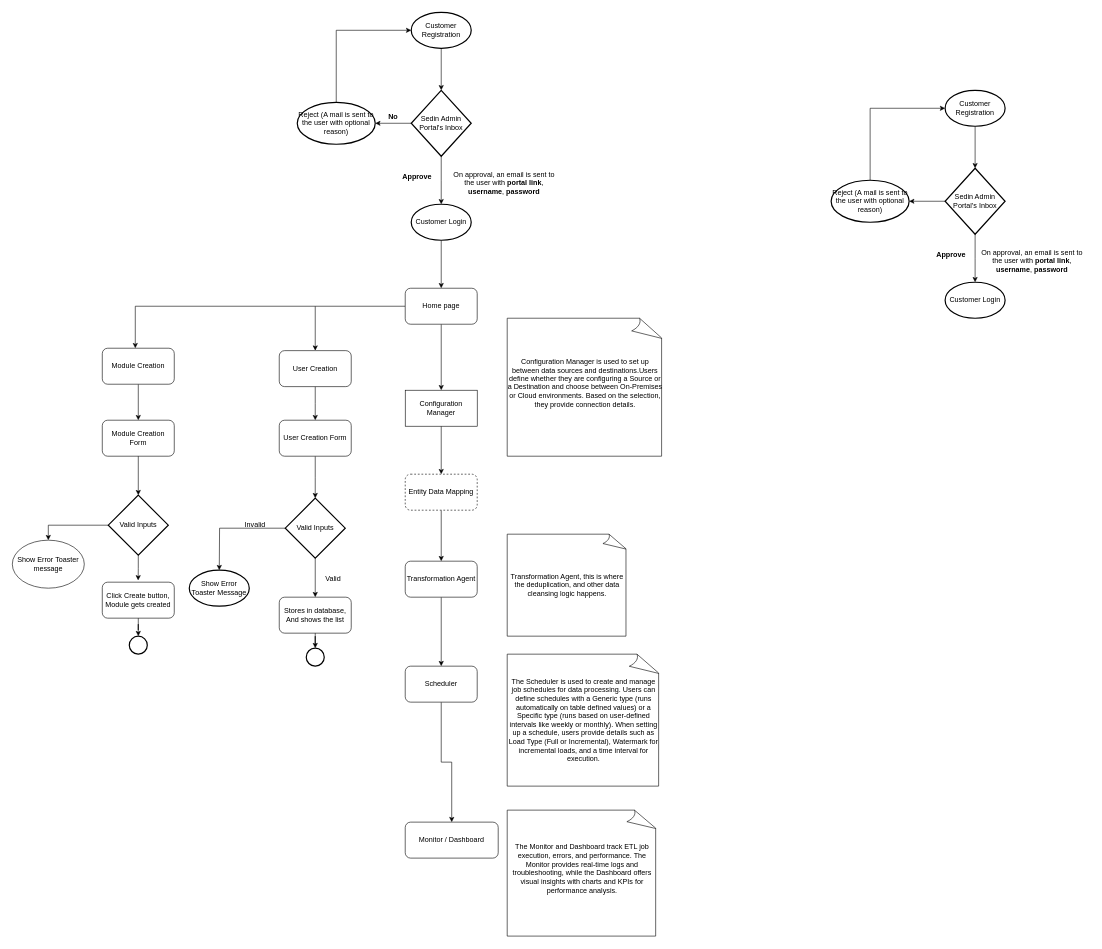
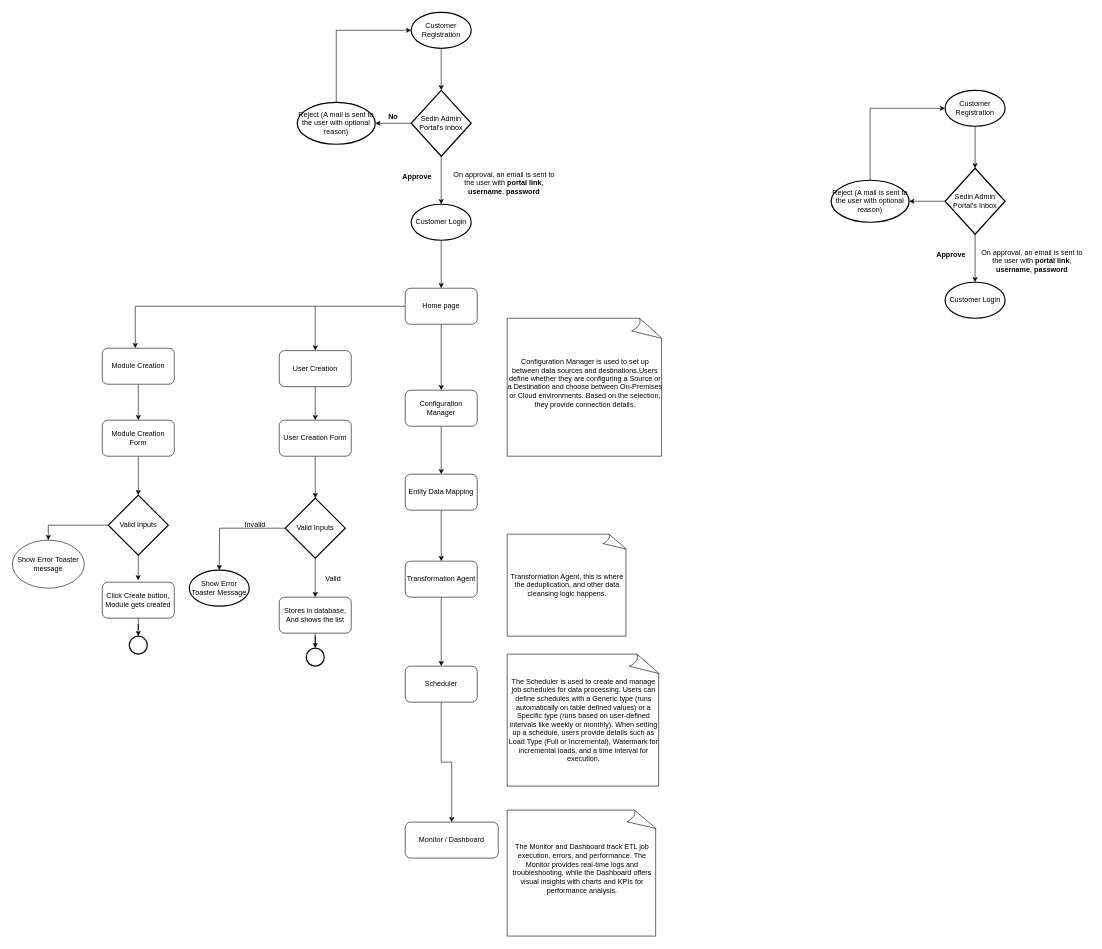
  <mxCell id="0" />
  <mxCell id="1" parent="0" />
  <mxCell id="2" value="" style="edgeStyle=orthogonalEdgeStyle;rounded=0;orthogonalLoop=1;jettySize=auto;html=1;" parent="1" source="3" target="5" edge="1"><mxGeometry relative="1" as="geometry" /></mxCell>
  <mxCell id="3" value="Customer Registration" style="strokeWidth=2;html=1;shape=mxgraph.flowchart.start_1;whiteSpace=wrap;" parent="1" vertex="1"><mxGeometry x="685" y="20" width="100" height="60" as="geometry" /></mxCell>
  <mxCell id="4" style="edgeStyle=orthogonalEdgeStyle;rounded=0;orthogonalLoop=1;jettySize=auto;html=1;" parent="1" source="5" edge="1"><mxGeometry relative="1" as="geometry"><mxPoint x="735" y="340" as="targetPoint" /></mxGeometry></mxCell>
  <mxCell id="5" value="Sedin Admin Portal's Inbox" style="rhombus;whiteSpace=wrap;html=1;strokeWidth=2;" parent="1" vertex="1"><mxGeometry x="685" y="150" width="100" height="110" as="geometry" /></mxCell>
  <mxCell id="6" style="edgeStyle=orthogonalEdgeStyle;rounded=0;orthogonalLoop=1;jettySize=auto;html=1;entryX=0.5;entryY=0;entryDx=0;entryDy=0;exitX=0.5;exitY=1;exitDx=0;exitDy=0;" parent="1" source="64" target="16" edge="1"><mxGeometry relative="1" as="geometry" /></mxCell>
  <mxCell id="7" style="edgeStyle=orthogonalEdgeStyle;rounded=0;orthogonalLoop=1;jettySize=auto;html=1;entryX=0.5;entryY=0;entryDx=0;entryDy=0;exitX=0;exitY=0.5;exitDx=0;exitDy=0;" parent="1" source="64" target="25" edge="1"><mxGeometry relative="1" as="geometry" /></mxCell>
  <mxCell id="8" style="edgeStyle=orthogonalEdgeStyle;rounded=0;orthogonalLoop=1;jettySize=auto;html=1;entryX=0.5;entryY=0;entryDx=0;entryDy=0;" edge="1" parent="1" source="9" target="64"><mxGeometry relative="1" as="geometry" /></mxCell>
  <mxCell id="9" value="Customer Login" style="strokeWidth=2;html=1;shape=mxgraph.flowchart.start_1;whiteSpace=wrap;" parent="1" vertex="1"><mxGeometry x="685" y="340" width="100" height="60" as="geometry" /></mxCell>
  <mxCell id="10" value="Reject (A mail is sent to the user with optional reason)" style="strokeWidth=2;html=1;shape=mxgraph.flowchart.start_1;whiteSpace=wrap;" parent="1" vertex="1"><mxGeometry x="495" y="170" width="130" height="70" as="geometry" /></mxCell>
  <mxCell id="11" style="edgeStyle=orthogonalEdgeStyle;rounded=0;orthogonalLoop=1;jettySize=auto;html=1;entryX=1;entryY=0.5;entryDx=0;entryDy=0;entryPerimeter=0;" parent="1" source="5" target="10" edge="1"><mxGeometry relative="1" as="geometry" /></mxCell>
  <mxCell id="12" style="edgeStyle=orthogonalEdgeStyle;rounded=0;orthogonalLoop=1;jettySize=auto;html=1;entryX=0;entryY=0.5;entryDx=0;entryDy=0;entryPerimeter=0;" parent="1" source="10" target="3" edge="1"><mxGeometry relative="1" as="geometry"><Array as="points"><mxPoint x="560" y="50" /></Array></mxGeometry></mxCell>
  <mxCell id="13" value="&lt;b&gt;Approve&lt;/b&gt;" style="text;html=1;align=center;verticalAlign=middle;whiteSpace=wrap;rounded=0;" parent="1" vertex="1"><mxGeometry x="665" y="280" width="60" height="30" as="geometry" /></mxCell>
  <mxCell id="14" value="On approval, an email is sent to the user with &lt;b&gt;portal link&lt;/b&gt;, &lt;b&gt;username&lt;/b&gt;, &lt;b&gt;password&lt;/b&gt;" style="text;html=1;align=center;verticalAlign=middle;whiteSpace=wrap;rounded=0;" parent="1" vertex="1"><mxGeometry x="745" y="290" width="190" height="30" as="geometry" /></mxCell>
  <mxCell id="15" style="edgeStyle=orthogonalEdgeStyle;rounded=0;orthogonalLoop=1;jettySize=auto;html=1;" parent="1" source="16" target="18" edge="1"><mxGeometry relative="1" as="geometry" /></mxCell>
- <mxCell id="16" value="Configuration Manager" style="whiteSpace=wrap;html=1;rounded=0;" parent="1" vertex="1"><mxGeometry x="675" y="650" width="120" height="60" as="geometry" /></mxCell>
+ <mxCell id="16" value="Configuration Manager" style="rounded=1;whiteSpace=wrap;html=1;" parent="1" vertex="1"><mxGeometry x="675" y="650" width="120" height="60" as="geometry" /></mxCell>
  <mxCell id="17" style="edgeStyle=orthogonalEdgeStyle;rounded=0;orthogonalLoop=1;jettySize=auto;html=1;entryX=0.5;entryY=0;entryDx=0;entryDy=0;" parent="1" source="18" target="20" edge="1"><mxGeometry relative="1" as="geometry"><mxPoint x="735" y="880" as="targetPoint" /></mxGeometry></mxCell>
- <mxCell id="18" value="Entity Data Mapping" style="rounded=1;whiteSpace=wrap;html=1;dashed=1;" parent="1" vertex="1"><mxGeometry x="675" y="790" width="120" height="60" as="geometry" /></mxCell>
+ <mxCell id="18" value="Entity Data Mapping" style="rounded=1;whiteSpace=wrap;html=1;" parent="1" vertex="1"><mxGeometry x="675" y="790" width="120" height="60" as="geometry" /></mxCell>
  <mxCell id="19" value="" style="edgeStyle=orthogonalEdgeStyle;rounded=0;orthogonalLoop=1;jettySize=auto;html=1;" parent="1" source="20" target="22" edge="1"><mxGeometry relative="1" as="geometry" /></mxCell>
  <mxCell id="20" value="Transformation Agent" style="rounded=1;whiteSpace=wrap;html=1;" parent="1" vertex="1"><mxGeometry x="675" y="935" width="120" height="60" as="geometry" /></mxCell>
  <mxCell id="21" value="" style="edgeStyle=orthogonalEdgeStyle;rounded=0;orthogonalLoop=1;jettySize=auto;html=1;" parent="1" source="22" target="23" edge="1"><mxGeometry relative="1" as="geometry" /></mxCell>
  <mxCell id="22" value="Scheduler" style="rounded=1;whiteSpace=wrap;html=1;" parent="1" vertex="1"><mxGeometry x="675" y="1110" width="120" height="60" as="geometry" /></mxCell>
  <mxCell id="23" value="Monitor / Dashboard" style="rounded=1;whiteSpace=wrap;html=1;" parent="1" vertex="1"><mxGeometry x="675" y="1370" width="155" height="60" as="geometry" /></mxCell>
  <mxCell id="24" style="edgeStyle=orthogonalEdgeStyle;rounded=0;orthogonalLoop=1;jettySize=auto;html=1;" parent="1" source="25" edge="1"><mxGeometry relative="1" as="geometry"><mxPoint x="525" y="700" as="targetPoint" /></mxGeometry></mxCell>
  <mxCell id="25" value="User Creation" style="rounded=1;whiteSpace=wrap;html=1;" parent="1" vertex="1"><mxGeometry x="465" y="584" width="120" height="60" as="geometry" /></mxCell>
  <mxCell id="26" value="" style="edgeStyle=orthogonalEdgeStyle;rounded=0;orthogonalLoop=1;jettySize=auto;html=1;" parent="1" source="27" edge="1"><mxGeometry relative="1" as="geometry"><mxPoint x="525" y="830" as="targetPoint" /></mxGeometry></mxCell>
  <mxCell id="27" value="User Creation Form" style="rounded=1;whiteSpace=wrap;html=1;" parent="1" vertex="1"><mxGeometry x="465" y="700" width="120" height="60" as="geometry" /></mxCell>
  <mxCell id="28" style="edgeStyle=orthogonalEdgeStyle;rounded=0;orthogonalLoop=1;jettySize=auto;html=1;" parent="1" source="30" edge="1"><mxGeometry relative="1" as="geometry"><mxPoint x="365" y="950" as="targetPoint" /></mxGeometry></mxCell>
  <mxCell id="29" style="edgeStyle=orthogonalEdgeStyle;rounded=0;orthogonalLoop=1;jettySize=auto;html=1;entryX=0.5;entryY=0;entryDx=0;entryDy=0;exitX=0.5;exitY=1;exitDx=0;exitDy=0;exitPerimeter=0;" parent="1" source="30" target="33" edge="1"><mxGeometry relative="1" as="geometry"><Array as="points" /></mxGeometry></mxCell>
  <mxCell id="30" value="Valid Inputs" style="strokeWidth=2;html=1;shape=mxgraph.flowchart.decision;whiteSpace=wrap;" parent="1" vertex="1"><mxGeometry x="475" y="830" width="100" height="100" as="geometry" /></mxCell>
  <mxCell id="31" value="Show Error Toaster Message" style="strokeWidth=2;html=1;shape=mxgraph.flowchart.start_1;whiteSpace=wrap;" parent="1" vertex="1"><mxGeometry x="315" y="950" width="100" height="60" as="geometry" /></mxCell>
  <mxCell id="32" value="Invalid" style="text;html=1;align=center;verticalAlign=middle;whiteSpace=wrap;rounded=0;" parent="1" vertex="1"><mxGeometry x="395" y="860" width="60" height="30" as="geometry" /></mxCell>
  <mxCell id="33" value="Stores in database, And shows the list" style="rounded=1;whiteSpace=wrap;html=1;" parent="1" vertex="1"><mxGeometry x="465" y="995" width="120" height="60" as="geometry" /></mxCell>
  <mxCell id="34" value="" style="strokeWidth=2;html=1;shape=mxgraph.flowchart.start_2;whiteSpace=wrap;" parent="1" vertex="1"><mxGeometry x="510" y="1080" width="30" height="30" as="geometry" /></mxCell>
  <mxCell id="35" style="edgeStyle=orthogonalEdgeStyle;rounded=0;orthogonalLoop=1;jettySize=auto;html=1;entryX=0.5;entryY=0;entryDx=0;entryDy=0;entryPerimeter=0;" parent="1" source="33" target="34" edge="1"><mxGeometry relative="1" as="geometry" /></mxCell>
  <mxCell id="36" value="Valid" style="text;html=1;align=center;verticalAlign=middle;whiteSpace=wrap;rounded=0;" parent="1" vertex="1"><mxGeometry x="525" y="950" width="60" height="30" as="geometry" /></mxCell>
  <mxCell id="37" value="" style="edgeStyle=orthogonalEdgeStyle;rounded=0;orthogonalLoop=1;jettySize=auto;html=1;" parent="1" source="38" target="40" edge="1"><mxGeometry relative="1" as="geometry" /></mxCell>
  <mxCell id="38" value="Customer Registration" style="strokeWidth=2;html=1;shape=mxgraph.flowchart.start_1;whiteSpace=wrap;" parent="1" vertex="1"><mxGeometry x="1575" y="150" width="100" height="60" as="geometry" /></mxCell>
  <mxCell id="39" style="edgeStyle=orthogonalEdgeStyle;rounded=0;orthogonalLoop=1;jettySize=auto;html=1;" parent="1" source="40" edge="1"><mxGeometry relative="1" as="geometry"><mxPoint x="1625" y="470" as="targetPoint" /></mxGeometry></mxCell>
  <mxCell id="40" value="Sedin Admin Portal's Inbox" style="rhombus;whiteSpace=wrap;html=1;strokeWidth=2;" parent="1" vertex="1"><mxGeometry x="1575" y="280" width="100" height="110" as="geometry" /></mxCell>
  <mxCell id="41" value="Reject (A mail is sent to the user with optional reason)" style="strokeWidth=2;html=1;shape=mxgraph.flowchart.start_1;whiteSpace=wrap;" parent="1" vertex="1"><mxGeometry x="1385" y="300" width="130" height="70" as="geometry" /></mxCell>
  <mxCell id="42" style="edgeStyle=orthogonalEdgeStyle;rounded=0;orthogonalLoop=1;jettySize=auto;html=1;entryX=1;entryY=0.5;entryDx=0;entryDy=0;entryPerimeter=0;" parent="1" source="40" target="41" edge="1"><mxGeometry relative="1" as="geometry" /></mxCell>
  <mxCell id="43" style="edgeStyle=orthogonalEdgeStyle;rounded=0;orthogonalLoop=1;jettySize=auto;html=1;entryX=0;entryY=0.5;entryDx=0;entryDy=0;entryPerimeter=0;" parent="1" source="41" target="38" edge="1"><mxGeometry relative="1" as="geometry"><Array as="points"><mxPoint x="1450" y="180" /></Array></mxGeometry></mxCell>
  <mxCell id="44" value="&lt;b&gt;Approve&lt;/b&gt;" style="text;html=1;align=center;verticalAlign=middle;whiteSpace=wrap;rounded=0;" parent="1" vertex="1"><mxGeometry x="1555" y="410" width="60" height="30" as="geometry" /></mxCell>
  <mxCell id="45" value="On approval, an email is sent to the user with &lt;b&gt;portal link&lt;/b&gt;, &lt;b&gt;username&lt;/b&gt;, &lt;b&gt;password&lt;/b&gt;" style="text;html=1;align=center;verticalAlign=middle;whiteSpace=wrap;rounded=0;" parent="1" vertex="1"><mxGeometry x="1625" y="420" width="190" height="30" as="geometry" /></mxCell>
  <mxCell id="46" value="Customer Login" style="strokeWidth=2;html=1;shape=mxgraph.flowchart.start_1;whiteSpace=wrap;" parent="1" vertex="1"><mxGeometry x="1575" y="470" width="100" height="60" as="geometry" /></mxCell>
  <mxCell id="47" value="" style="edgeStyle=orthogonalEdgeStyle;rounded=0;orthogonalLoop=1;jettySize=auto;html=1;" parent="1" edge="1"><mxGeometry relative="1" as="geometry"><mxPoint x="525" y="510" as="sourcePoint" /><mxPoint x="225" y="580" as="targetPoint" /><Array as="points"><mxPoint x="225" y="510" /></Array></mxGeometry></mxCell>
  <mxCell id="48" value="Module Creation Form" style="whiteSpace=wrap;html=1;rounded=1;" parent="1" vertex="1"><mxGeometry x="170" y="700" width="120" height="60" as="geometry" /></mxCell>
  <mxCell id="49" value="" style="edgeStyle=orthogonalEdgeStyle;rounded=0;orthogonalLoop=1;jettySize=auto;html=1;entryX=0.498;entryY=-0.05;entryDx=0;entryDy=0;entryPerimeter=0;" parent="1" source="51" target="53" edge="1"><mxGeometry relative="1" as="geometry"><mxPoint x="230" y="1025" as="targetPoint" /></mxGeometry></mxCell>
  <mxCell id="50" style="edgeStyle=orthogonalEdgeStyle;rounded=0;orthogonalLoop=1;jettySize=auto;html=1;entryX=0.5;entryY=0;entryDx=0;entryDy=0;" parent="1" source="51" target="54" edge="1"><mxGeometry relative="1" as="geometry" /></mxCell>
  <mxCell id="51" value="Valid Inputs" style="strokeWidth=2;html=1;shape=mxgraph.flowchart.decision;whiteSpace=wrap;" parent="1" vertex="1"><mxGeometry x="180" y="825" width="100" height="100" as="geometry" /></mxCell>
  <mxCell id="52" style="edgeStyle=orthogonalEdgeStyle;rounded=0;orthogonalLoop=1;jettySize=auto;html=1;entryX=0.5;entryY=0;entryDx=0;entryDy=0;entryPerimeter=0;exitX=0.5;exitY=1;exitDx=0;exitDy=0;" parent="1" source="48" target="51" edge="1"><mxGeometry relative="1" as="geometry"><mxPoint x="230" y="760" as="sourcePoint" /></mxGeometry></mxCell>
  <mxCell id="53" value="Click Create button, Module gets created" style="rounded=1;whiteSpace=wrap;html=1;" parent="1" vertex="1"><mxGeometry x="170" y="970" width="120" height="60" as="geometry" /></mxCell>
  <mxCell id="54" value="Show Error Toaster message" style="ellipse;whiteSpace=wrap;html=1;" parent="1" vertex="1"><mxGeometry x="20" y="900" width="120" height="80" as="geometry" /></mxCell>
  <mxCell id="55" value="" style="strokeWidth=2;html=1;shape=mxgraph.flowchart.start_2;whiteSpace=wrap;" parent="1" vertex="1"><mxGeometry x="215" y="1060" width="30" height="30" as="geometry" /></mxCell>
  <mxCell id="56" style="edgeStyle=orthogonalEdgeStyle;rounded=0;orthogonalLoop=1;jettySize=auto;html=1;entryX=0.5;entryY=0;entryDx=0;entryDy=0;entryPerimeter=0;" parent="1" source="53" target="55" edge="1"><mxGeometry relative="1" as="geometry" /></mxCell>
  <mxCell id="57" style="edgeStyle=orthogonalEdgeStyle;rounded=0;orthogonalLoop=1;jettySize=auto;html=1;entryX=0.5;entryY=0;entryDx=0;entryDy=0;" parent="1" source="58" target="48" edge="1"><mxGeometry relative="1" as="geometry" /></mxCell>
  <mxCell id="58" value="Module Creation" style="rounded=1;whiteSpace=wrap;html=1;" parent="1" vertex="1"><mxGeometry x="170" y="580" width="120" height="60" as="geometry" /></mxCell>
  <mxCell id="59" value="&#10;&lt;p data-pm-slice=&quot;1 1 []&quot;&gt;Configuration Manager  is used to set up between data sources and destinations.Users define whether they are configuring a Source  or a Destination and choose between On-Premises or Cloud environments.  Based on the selection, they provide connection details.&lt;/p&gt;&#10;&#10;" style="whiteSpace=wrap;html=1;shape=mxgraph.basic.document" parent="1" vertex="1"><mxGeometry x="845" y="530" width="260" height="230" as="geometry" /></mxCell>
  <mxCell id="60" value="Transformation Agent, this is where the deduplication, and other data cleansing logic happens." style="whiteSpace=wrap;html=1;shape=mxgraph.basic.document" parent="1" vertex="1"><mxGeometry x="845" y="890" width="200" height="170" as="geometry" /></mxCell>
  <mxCell id="61" value="&lt;span style=&quot;background-color: transparent; color: light-dark(rgb(0, 0, 0), rgb(255, 255, 255));&quot;&gt;The Scheduler is used to create and manage job schedules for data processing. Users can define schedules with a Generic type (runs automatically on table defined values) or a Specific type (runs based on user-defined intervals like weekly or monthly). When setting up a schedule, users provide details such as Load Type (Full or Incremental), Watermark for incremental loads, and a time interval for execution.&lt;/span&gt;" style="whiteSpace=wrap;html=1;shape=mxgraph.basic.document" parent="1" vertex="1"><mxGeometry x="845" y="1090" width="255" height="220" as="geometry" /></mxCell>
  <mxCell id="62" value="&#10;&lt;p data-pm-slice=&quot;0 0 []&quot;&gt;The Monitor and Dashboard track ETL job execution, errors, and performance. The Monitor provides real-time logs and troubleshooting, while the Dashboard offers visual insights with charts and KPIs for performance analysis.&lt;/p&gt;&#10;&#10;" style="whiteSpace=wrap;html=1;shape=mxgraph.basic.document" parent="1" vertex="1"><mxGeometry x="845" y="1350" width="250" height="210" as="geometry" /></mxCell>
  <mxCell id="63" value="&lt;b&gt;No&lt;/b&gt;" style="text;html=1;align=center;verticalAlign=middle;whiteSpace=wrap;rounded=0;" vertex="1" parent="1"><mxGeometry x="625" y="180" width="60" height="30" as="geometry" /></mxCell>
  <mxCell id="64" value="Home page" style="rounded=1;whiteSpace=wrap;html=1;" vertex="1" parent="1"><mxGeometry x="675" y="480" width="120" height="60" as="geometry" /></mxCell>
